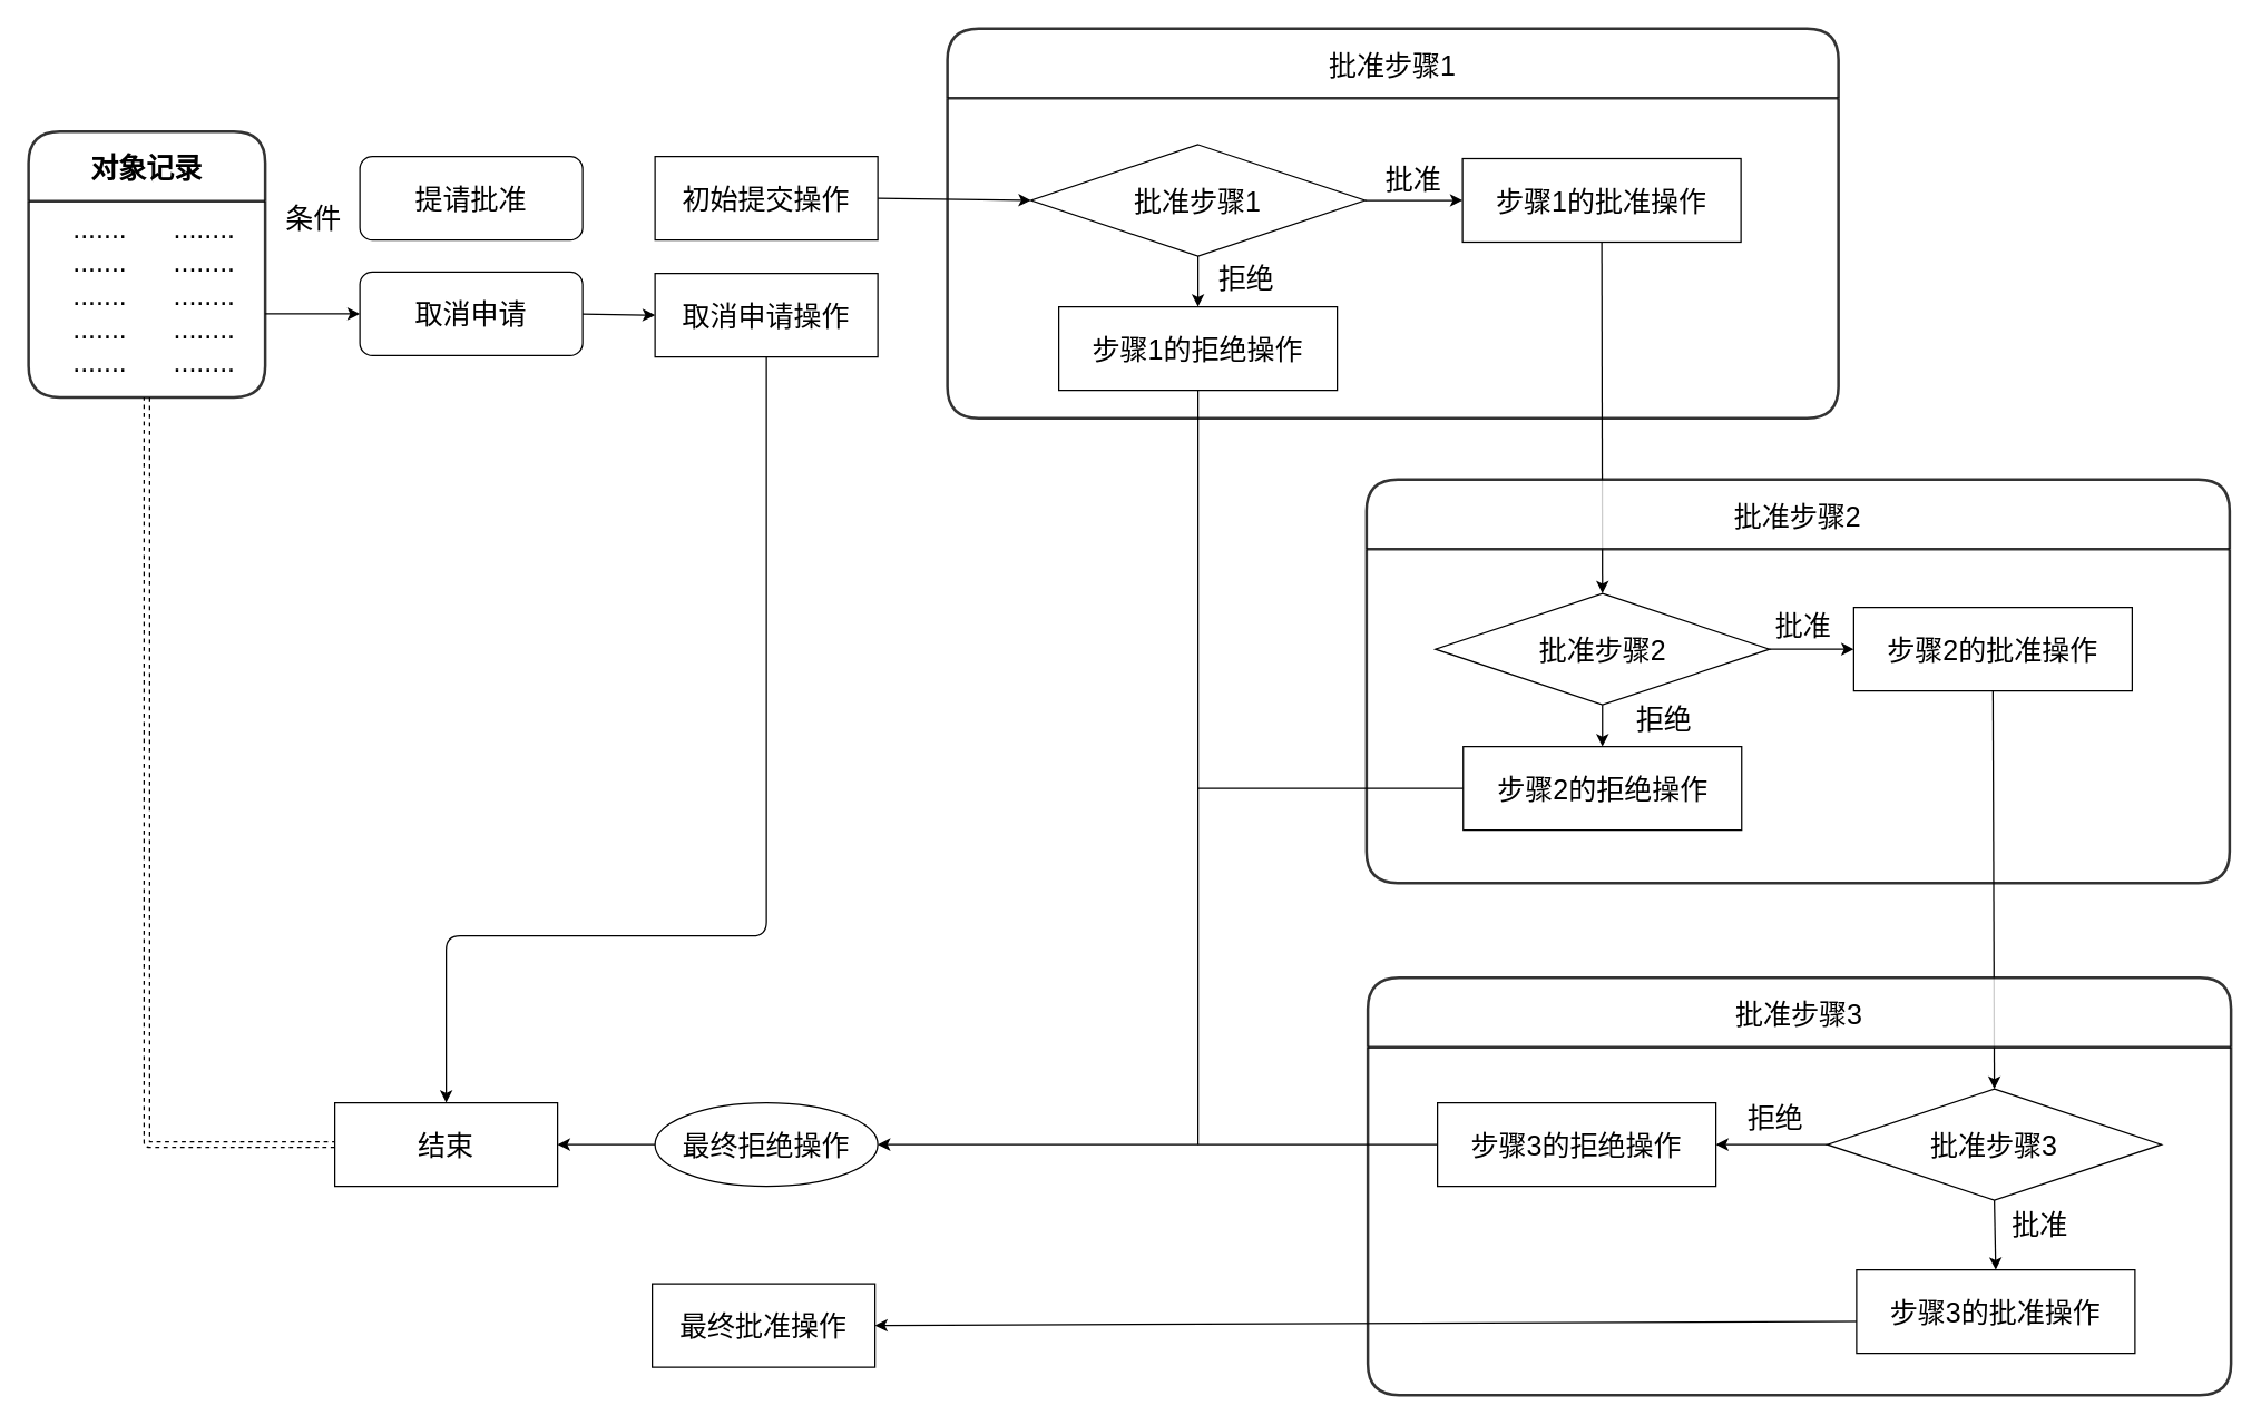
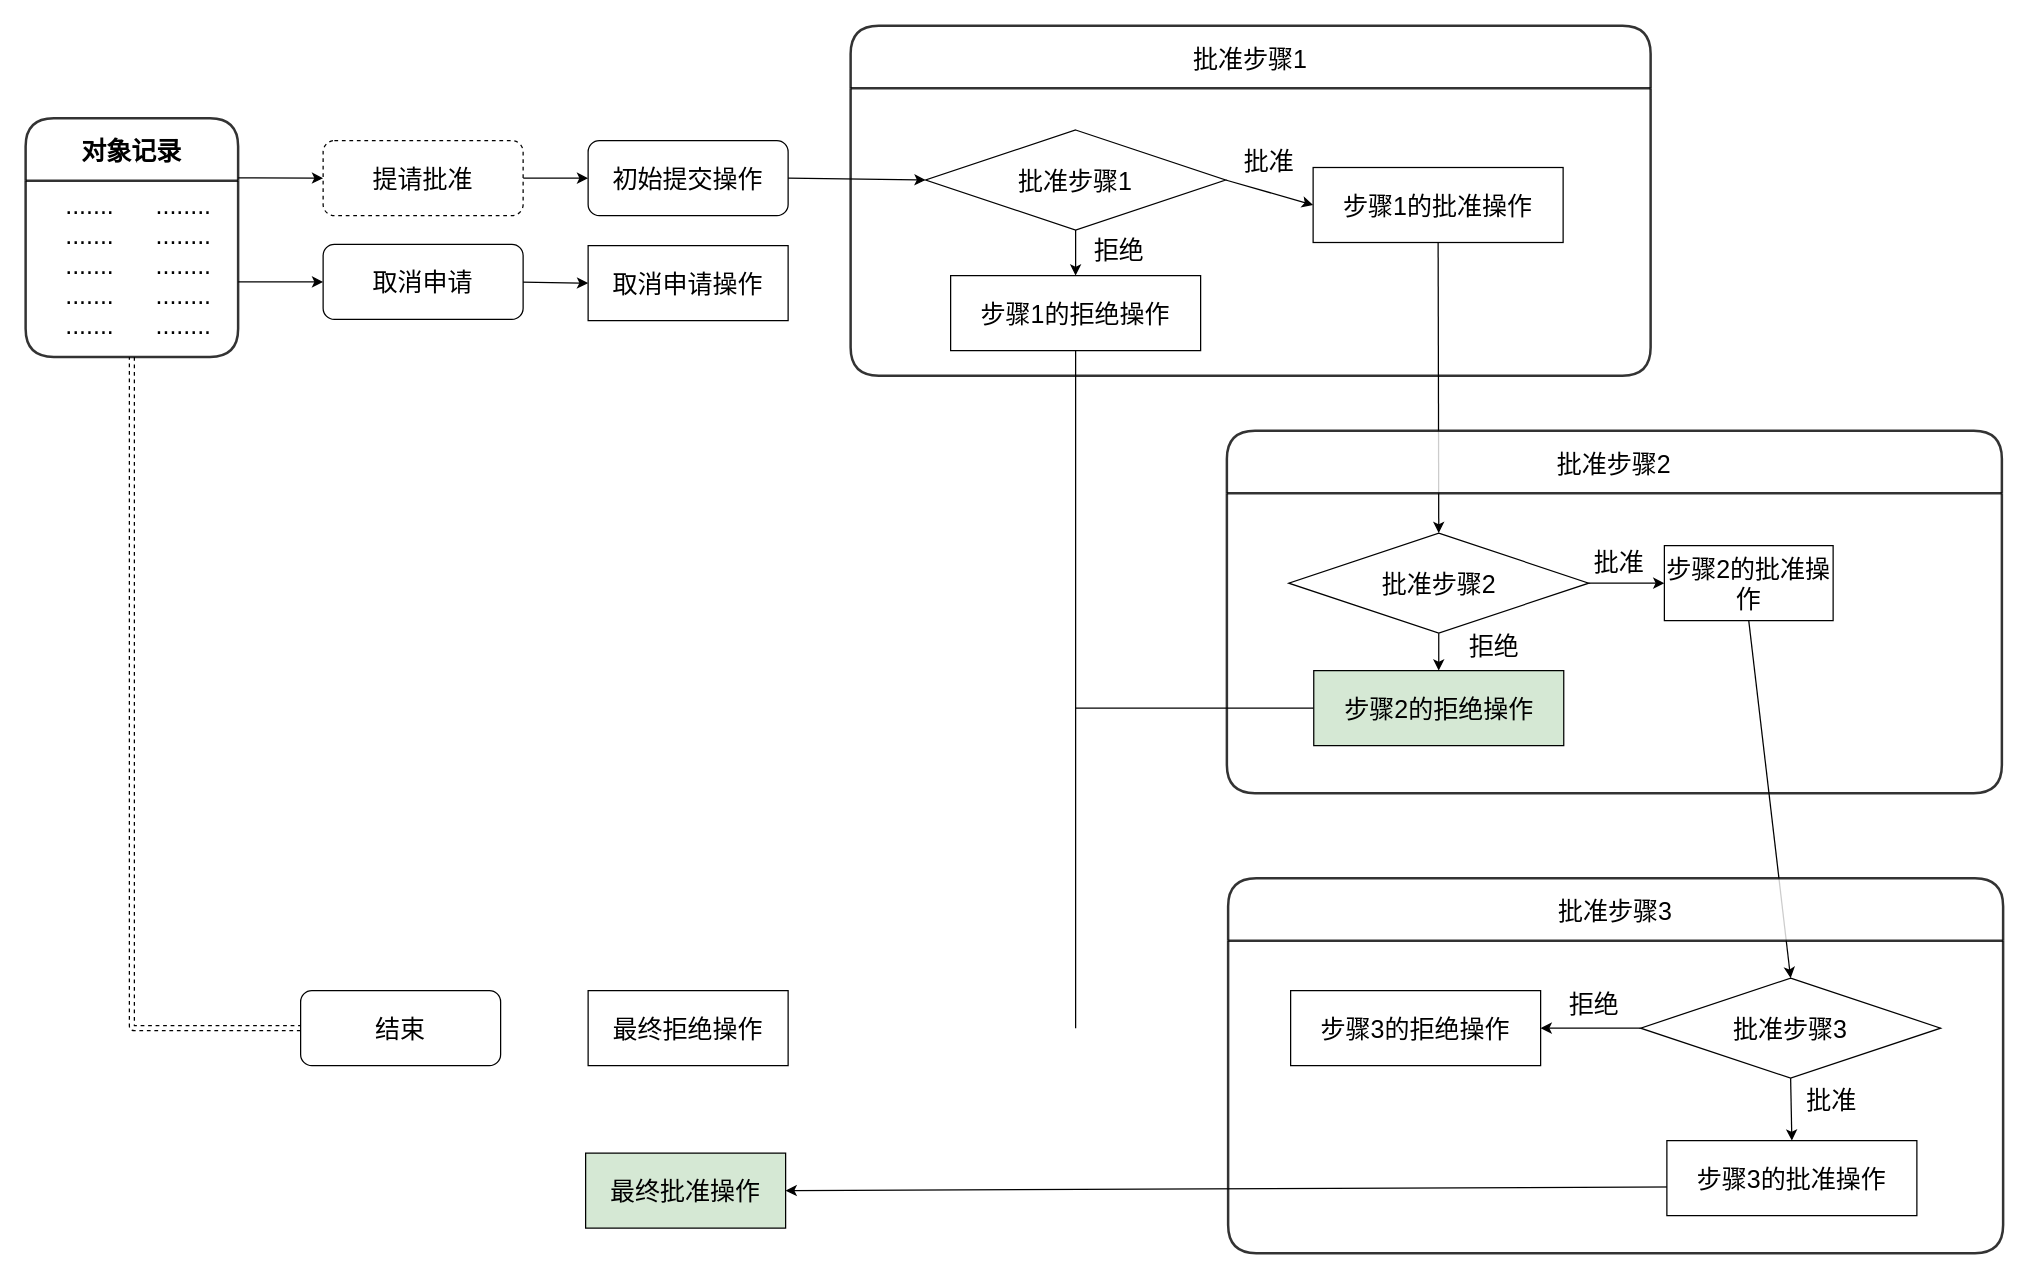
  <mxCell id="0" />
  <mxCell id="1" parent="0" />
- <mxCell id="3" value="初始提交操作" style="rounded=0;whiteSpace=wrap;html=1;fontSize=20;" vertex="1" parent="1"><mxGeometry x="470" y="112" width="160" height="60" as="geometry" /></mxCell>
+ <mxCell id="2" style="edgeStyle=none;html=1;entryX=0;entryY=0.5;entryDx=0;entryDy=0;fontSize=20;exitX=1;exitY=0.25;exitDx=0;exitDy=0;" edge="1" parent="1" source="15" target="42"><mxGeometry relative="1" as="geometry"><mxPoint x="140" y="142" as="sourcePoint" /><mxPoint x="240" y="142" as="targetPoint" /></mxGeometry></mxCell>
+ <mxCell id="3" value="初始提交操作" style="whiteSpace=wrap;html=1;fontSize=20;rounded=1;" vertex="1" parent="1"><mxGeometry x="470" y="112" width="160" height="60" as="geometry" /></mxCell>
+ <mxCell id="4" value="" style="endArrow=classic;html=1;fontSize=20;exitX=1;exitY=0.5;exitDx=0;exitDy=0;entryX=0;entryY=0.5;entryDx=0;entryDy=0;" edge="1" parent="1" source="42" target="3"><mxGeometry width="50" height="50" relative="1" as="geometry"><mxPoint x="400" y="142" as="sourcePoint" /><mxPoint x="610" y="412" as="targetPoint" /></mxGeometry></mxCell>
  <mxCell id="5" value="" style="endArrow=classic;html=1;fontSize=20;entryX=0;entryY=0.5;entryDx=0;entryDy=0;exitX=1;exitY=0.5;exitDx=0;exitDy=0;" edge="1" parent="1" source="3" target="23"><mxGeometry width="50" height="50" relative="1" as="geometry"><mxPoint x="440" y="382" as="sourcePoint" /><mxPoint x="490" y="332" as="targetPoint" /></mxGeometry></mxCell>
  <mxCell id="6" value="" style="endArrow=classic;html=1;fontSize=20;entryX=0.5;entryY=0;entryDx=0;entryDy=0;exitX=0.5;exitY=1;exitDx=0;exitDy=0;" edge="1" parent="1" target="36" source="26"><mxGeometry width="50" height="50" relative="1" as="geometry"><mxPoint x="841" y="443" as="sourcePoint" /><mxPoint x="901" y="513" as="targetPoint" /></mxGeometry></mxCell>
  <mxCell id="7" value="" style="endArrow=classic;html=1;fontSize=20;entryX=0.5;entryY=0;entryDx=0;entryDy=0;exitX=0.5;exitY=1;exitDx=0;exitDy=0;" edge="1" parent="1" target="30" source="37"><mxGeometry width="50" height="50" relative="1" as="geometry"><mxPoint x="1410" y="490.5" as="sourcePoint" /><mxPoint x="1450.5" y="749.5" as="targetPoint" /></mxGeometry></mxCell>
  <mxCell id="8" style="edgeStyle=none;html=1;exitX=0;exitY=0.5;exitDx=0;exitDy=0;entryX=1;entryY=0.5;entryDx=0;entryDy=0;fontSize=20;" edge="1" parent="1" target="12"><mxGeometry relative="1" as="geometry"><mxPoint x="1350.5" y="949" as="sourcePoint" /></mxGeometry></mxCell>
  <mxCell id="9" value="取消申请操作" style="rounded=0;whiteSpace=wrap;html=1;fontSize=20;" vertex="1" parent="1"><mxGeometry x="470" y="196" width="160" height="60" as="geometry" /></mxCell>
- <mxCell id="10" style="edgeStyle=none;html=1;exitX=0;exitY=0.5;exitDx=0;exitDy=0;entryX=1;entryY=0.5;entryDx=0;entryDy=0;fontSize=20;" edge="1" parent="1" source="11" target="13"><mxGeometry relative="1" as="geometry" /></mxCell>
- <mxCell id="11" value="最终拒绝操作" style="ellipse;whiteSpace=wrap;html=1;fontSize=20;" vertex="1" parent="1"><mxGeometry x="470" y="792" width="160" height="60" as="geometry" /></mxCell>
- <mxCell id="12" value="最终批准操作" style="rounded=0;whiteSpace=wrap;html=1;fontSize=20;" vertex="1" parent="1"><mxGeometry x="468" y="922" width="160" height="60" as="geometry" /></mxCell>
- <mxCell id="13" value="结束" style="rounded=0;whiteSpace=wrap;html=1;fontSize=20;" vertex="1" parent="1"><mxGeometry x="240" y="792" width="160" height="60" as="geometry" /></mxCell>
+ <mxCell id="11" value="最终拒绝操作" style="rounded=0;whiteSpace=wrap;html=1;fontSize=20;" vertex="1" parent="1"><mxGeometry x="470" y="792" width="160" height="60" as="geometry" /></mxCell>
+ <mxCell id="12" value="最终批准操作" style="rounded=0;whiteSpace=wrap;html=1;fontSize=20;fillColor=#d5e8d4;" vertex="1" parent="1"><mxGeometry x="468" y="922" width="160" height="60" as="geometry" /></mxCell>
+ <mxCell id="13" value="结束" style="whiteSpace=wrap;html=1;fontSize=20;rounded=1;" vertex="1" parent="1"><mxGeometry x="240" y="792" width="160" height="60" as="geometry" /></mxCell>
  <mxCell id="14" value="" style="endArrow=classic;html=1;fontSize=20;entryX=0;entryY=0.5;entryDx=0;entryDy=0;" edge="1" parent="1" target="43"><mxGeometry width="50" height="50" relative="1" as="geometry"><mxPoint x="190" y="225" as="sourcePoint" /><mxPoint x="240" y="225" as="targetPoint" /></mxGeometry></mxCell>
  <mxCell id="15" value="对象记录" style="swimlane;fontSize=20;strokeWidth=2;align=center;startSize=50;fontStyle=1;rounded=1;opacity=80;" vertex="1" parent="1"><mxGeometry x="20" y="94" width="170" height="191" as="geometry" /></mxCell>
  <mxCell id="16" style="edgeStyle=none;html=1;entryX=0;entryY=0.5;entryDx=0;entryDy=0;fontSize=20;exitX=1;exitY=0.5;exitDx=0;exitDy=0;" edge="1" parent="1" target="9"><mxGeometry relative="1" as="geometry"><mxPoint x="400" y="225" as="sourcePoint" /><mxPoint x="250" y="152" as="targetPoint" /></mxGeometry></mxCell>
- <mxCell id="17" value="" style="endArrow=classic;html=1;fontSize=20;strokeWidth=1;entryX=1;entryY=0.5;entryDx=0;entryDy=0;exitX=0;exitY=0.5;exitDx=0;exitDy=0;" edge="1" parent="1" source="32" target="11"><mxGeometry width="50" height="50" relative="1" as="geometry"><mxPoint x="1049.5" y="789.5" as="sourcePoint" /><mxPoint x="820" y="602" as="targetPoint" /></mxGeometry></mxCell>
  <mxCell id="18" value="" style="endArrow=none;html=1;fontSize=20;strokeWidth=1;entryX=0.5;entryY=1;entryDx=0;entryDy=0;" edge="1" parent="1" target="24"><mxGeometry width="50" height="50" relative="1" as="geometry"><mxPoint x="860" y="822" as="sourcePoint" /><mxPoint x="870" y="352" as="targetPoint" /></mxGeometry></mxCell>
  <mxCell id="19" value="" style="endArrow=none;html=1;fontSize=20;strokeWidth=1;entryX=0;entryY=0.5;entryDx=0;entryDy=0;" edge="1" parent="1" target="38"><mxGeometry width="50" height="50" relative="1" as="geometry"><mxPoint x="860" y="566" as="sourcePoint" /><mxPoint x="820" y="602" as="targetPoint" /></mxGeometry></mxCell>
- <mxCell id="20" value="" style="edgeStyle=elbowEdgeStyle;elbow=vertical;endArrow=classic;html=1;fontSize=20;strokeWidth=1;exitX=0.5;exitY=1;exitDx=0;exitDy=0;entryX=0.5;entryY=0;entryDx=0;entryDy=0;" edge="1" parent="1" source="9" target="13"><mxGeometry width="50" height="50" relative="1" as="geometry"><mxPoint x="770" y="652" as="sourcePoint" /><mxPoint x="820" y="602" as="targetPoint" /><Array as="points"><mxPoint x="450" y="672" /></Array></mxGeometry></mxCell>
  <mxCell id="21" value="" style="edgeStyle=segmentEdgeStyle;endArrow=classic;html=1;fontSize=20;strokeWidth=1;exitX=0;exitY=0.5;exitDx=0;exitDy=0;shape=link;dashed=1;entryX=0.5;entryY=1;entryDx=0;entryDy=0;" edge="1" parent="1" source="13" target="15"><mxGeometry width="50" height="50" relative="1" as="geometry"><mxPoint x="258" y="662.5" as="sourcePoint" /><mxPoint x="80" y="289" as="targetPoint" /></mxGeometry></mxCell>
  <mxCell id="22" value="批准步骤1" style="swimlane;rounded=1;fontSize=20;strokeWidth=2;align=center;startSize=50;opacity=80;fontStyle=0" vertex="1" parent="1"><mxGeometry x="680" y="20" width="640" height="280" as="geometry" /></mxCell>
  <mxCell id="23" value="批准步骤1" style="rhombus;whiteSpace=wrap;html=1;fontSize=20;" vertex="1" parent="22"><mxGeometry x="60" y="83.5" width="240" height="80" as="geometry" /></mxCell>
  <mxCell id="24" value="步骤1的拒绝操作" style="rounded=0;whiteSpace=wrap;html=1;fontSize=20;" vertex="1" parent="22"><mxGeometry x="80" y="200" width="200" height="60" as="geometry" /></mxCell>
  <mxCell id="25" value="" style="endArrow=classic;html=1;fontSize=20;entryX=0.5;entryY=0;entryDx=0;entryDy=0;" edge="1" parent="22" target="24" source="23"><mxGeometry width="50" height="50" relative="1" as="geometry"><mxPoint x="570" y="-191" as="sourcePoint" /><mxPoint x="830" y="49" as="targetPoint" /></mxGeometry></mxCell>
- <mxCell id="26" value="步骤1的批准操作" style="rounded=0;whiteSpace=wrap;html=1;fontSize=20;" vertex="1" parent="22"><mxGeometry x="370" y="93.5" width="200" height="60" as="geometry" /></mxCell>
+ <mxCell id="26" value="步骤1的批准操作" style="rounded=0;whiteSpace=wrap;html=1;fontSize=20;" vertex="1" parent="22"><mxGeometry x="370" y="113.5" width="200" height="60" as="geometry" /></mxCell>
  <mxCell id="27" value="" style="endArrow=classic;html=1;fontSize=20;entryX=0;entryY=0.5;entryDx=0;entryDy=0;exitX=1;exitY=0.5;exitDx=0;exitDy=0;" edge="1" parent="22" source="23" target="26"><mxGeometry width="50" height="50" relative="1" as="geometry"><mxPoint x="730" y="-231" as="sourcePoint" /><mxPoint x="500" y="-221" as="targetPoint" /></mxGeometry></mxCell>
  <mxCell id="28" value="拒绝" style="text;html=1;strokeColor=none;fillColor=none;align=center;verticalAlign=middle;whiteSpace=wrap;rounded=0;dashed=1;fontSize=20;opacity=80;" vertex="1" parent="22"><mxGeometry x="190" y="169" width="50" height="20" as="geometry" /></mxCell>
  <mxCell id="29" value="批准步骤3" style="swimlane;rounded=1;fontSize=20;strokeWidth=2;align=center;opacity=80;startSize=50;fontStyle=0" vertex="1" parent="1"><mxGeometry x="982" y="702" width="620" height="300" as="geometry" /></mxCell>
  <mxCell id="30" value="批准步骤3" style="rhombus;whiteSpace=wrap;html=1;fontSize=20;" vertex="1" parent="29"><mxGeometry x="330" y="80" width="240" height="80" as="geometry" /></mxCell>
  <mxCell id="31" value="步骤3的批准操作" style="rounded=0;whiteSpace=wrap;html=1;fontSize=20;" vertex="1" parent="29"><mxGeometry x="351" y="210" width="200" height="60" as="geometry" /></mxCell>
  <mxCell id="32" value="步骤3的拒绝操作" style="rounded=0;whiteSpace=wrap;html=1;fontSize=20;" vertex="1" parent="29"><mxGeometry x="50" y="90" width="200" height="60" as="geometry" /></mxCell>
  <mxCell id="33" value="" style="endArrow=classic;html=1;fontSize=20;entryX=1;entryY=0.5;entryDx=0;entryDy=0;exitX=0;exitY=0.5;exitDx=0;exitDy=0;" edge="1" parent="29" source="30" target="32"><mxGeometry width="50" height="50" relative="1" as="geometry"><mxPoint x="199.5" y="88.5" as="sourcePoint" /><mxPoint x="459.5" y="328.5" as="targetPoint" /></mxGeometry></mxCell>
  <mxCell id="34" value="" style="endArrow=classic;html=1;fontSize=20;entryX=0.5;entryY=0;entryDx=0;entryDy=0;exitX=0.5;exitY=1;exitDx=0;exitDy=0;" edge="1" parent="29" source="30" target="31"><mxGeometry width="50" height="50" relative="1" as="geometry"><mxPoint x="-50" y="-200" as="sourcePoint" /><mxPoint x="-120" y="-472" as="targetPoint" /></mxGeometry></mxCell>
  <mxCell id="35" value="批准步骤2" style="swimlane;rounded=1;fontSize=20;strokeWidth=2;align=center;opacity=80;startSize=50;fontStyle=0" vertex="1" parent="1"><mxGeometry x="981" y="344" width="620" height="290" as="geometry" /></mxCell>
  <mxCell id="36" value="批准步骤2" style="rhombus;whiteSpace=wrap;html=1;fontSize=20;" vertex="1" parent="35"><mxGeometry x="49.5" y="82" width="240" height="80" as="geometry" /></mxCell>
- <mxCell id="37" value="步骤2的批准操作" style="rounded=0;whiteSpace=wrap;html=1;fontSize=20;" vertex="1" parent="35"><mxGeometry x="350" y="92" width="200" height="60" as="geometry" /></mxCell>
- <mxCell id="38" value="步骤2的拒绝操作" style="rounded=0;whiteSpace=wrap;html=1;fontSize=20;" vertex="1" parent="35"><mxGeometry x="69.5" y="192" width="200" height="60" as="geometry" /></mxCell>
+ <mxCell id="37" value="步骤2的批准操作" style="rounded=0;whiteSpace=wrap;html=1;fontSize=20;" vertex="1" parent="35"><mxGeometry x="350" y="92" width="135" height="60" as="geometry" /></mxCell>
+ <mxCell id="38" value="步骤2的拒绝操作" style="rounded=0;whiteSpace=wrap;html=1;fontSize=20;fillColor=#d5e8d4;" vertex="1" parent="35"><mxGeometry x="69.5" y="192" width="200" height="60" as="geometry" /></mxCell>
  <mxCell id="39" value="" style="endArrow=classic;html=1;fontSize=20;entryX=0.5;entryY=0;entryDx=0;entryDy=0;" edge="1" parent="35" source="36" target="38"><mxGeometry width="50" height="50" relative="1" as="geometry"><mxPoint x="199.5" y="88.5" as="sourcePoint" /><mxPoint x="459.5" y="328.5" as="targetPoint" /></mxGeometry></mxCell>
  <mxCell id="40" value="" style="endArrow=classic;html=1;fontSize=20;entryX=0;entryY=0.5;entryDx=0;entryDy=0;exitX=1;exitY=0.5;exitDx=0;exitDy=0;" edge="1" parent="35" source="36" target="37"><mxGeometry width="50" height="50" relative="1" as="geometry"><mxPoint x="20" y="-178" as="sourcePoint" /><mxPoint x="80" y="-178.5" as="targetPoint" /></mxGeometry></mxCell>
  <mxCell id="41" value="拒绝" style="text;html=1;strokeColor=none;fillColor=none;align=center;verticalAlign=middle;whiteSpace=wrap;rounded=0;dashed=1;fontSize=20;opacity=80;" vertex="1" parent="35"><mxGeometry x="189" y="162" width="50" height="20" as="geometry" /></mxCell>
- <mxCell id="42" value="提请批准" style="rounded=1;whiteSpace=wrap;html=1;fontSize=20;" vertex="1" parent="1"><mxGeometry x="258" y="112" width="160" height="60" as="geometry" /></mxCell>
+ <mxCell id="42" value="提请批准" style="rounded=1;whiteSpace=wrap;html=1;fontSize=20;dashed=1;" vertex="1" parent="1"><mxGeometry x="258" y="112" width="160" height="60" as="geometry" /></mxCell>
  <mxCell id="43" value="取消申请" style="rounded=1;whiteSpace=wrap;html=1;fontSize=20;" vertex="1" parent="1"><mxGeometry x="258" y="195" width="160" height="60" as="geometry" /></mxCell>
  <mxCell id="44" value="批准" style="text;html=1;strokeColor=none;fillColor=none;align=center;verticalAlign=middle;whiteSpace=wrap;rounded=0;dashed=1;fontSize=20;opacity=80;" vertex="1" parent="1"><mxGeometry x="1270" y="439" width="50" height="20" as="geometry" /></mxCell>
  <mxCell id="45" value="批准" style="text;html=1;strokeColor=none;fillColor=none;align=center;verticalAlign=middle;whiteSpace=wrap;rounded=0;dashed=1;fontSize=20;opacity=80;" vertex="1" parent="1"><mxGeometry x="990" y="118" width="50" height="20" as="geometry" /></mxCell>
  <mxCell id="46" value="批准" style="text;html=1;strokeColor=none;fillColor=none;align=center;verticalAlign=middle;whiteSpace=wrap;rounded=0;dashed=1;fontSize=20;opacity=80;" vertex="1" parent="1"><mxGeometry x="1440" y="869" width="50" height="20" as="geometry" /></mxCell>
  <mxCell id="47" value="拒绝" style="text;html=1;strokeColor=none;fillColor=none;align=center;verticalAlign=middle;whiteSpace=wrap;rounded=0;dashed=1;fontSize=20;opacity=80;" vertex="1" parent="1"><mxGeometry x="1250" y="792" width="50" height="20" as="geometry" /></mxCell>
  <mxCell id="48" value=".......&amp;nbsp; &amp;nbsp; &amp;nbsp; ........&lt;br&gt;.......&amp;nbsp; &amp;nbsp; &amp;nbsp; ........&lt;br&gt;.......&amp;nbsp; &amp;nbsp; &amp;nbsp; ........&lt;br&gt;.......&amp;nbsp; &amp;nbsp; &amp;nbsp; ........&lt;br&gt;.......&amp;nbsp; &amp;nbsp; &amp;nbsp; ........" style="text;html=1;align=center;verticalAlign=middle;resizable=0;points=[];autosize=1;strokeColor=none;fontSize=20;" vertex="1" parent="1"><mxGeometry x="45" y="151" width="130" height="120" as="geometry" /></mxCell>
- <mxCell id="49" value="条件" style="text;html=1;strokeColor=none;fillColor=none;align=center;verticalAlign=middle;whiteSpace=wrap;rounded=0;dashed=1;fontSize=20;opacity=80;" vertex="1" parent="1"><mxGeometry x="200" y="146" width="50" height="20" as="geometry" /></mxCell>
